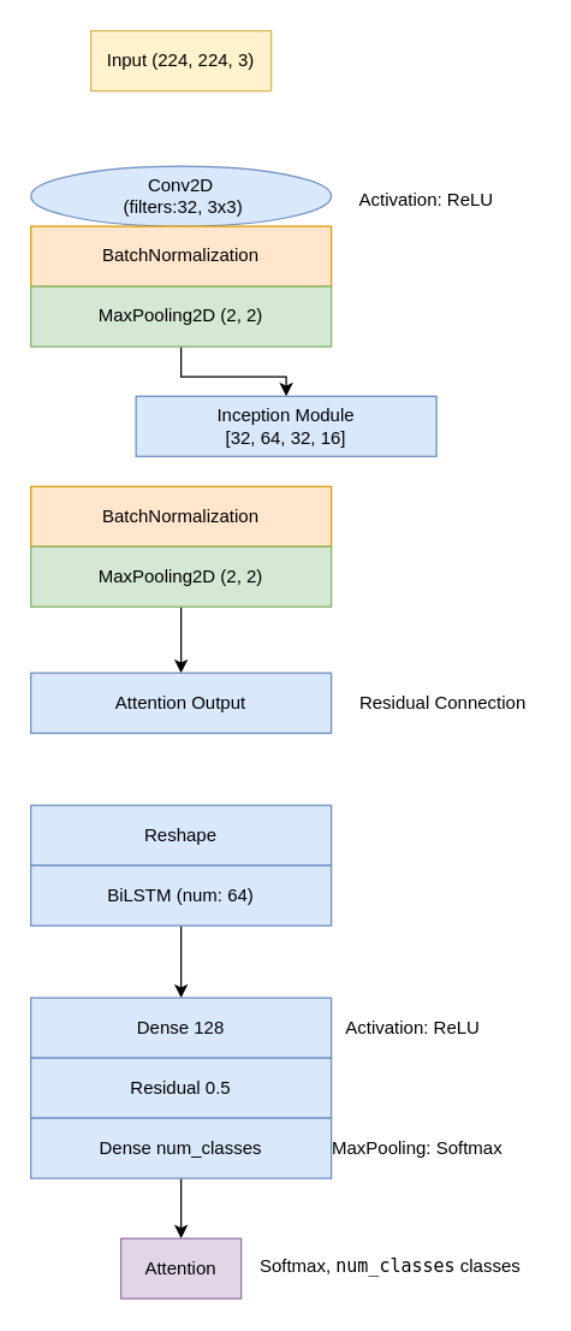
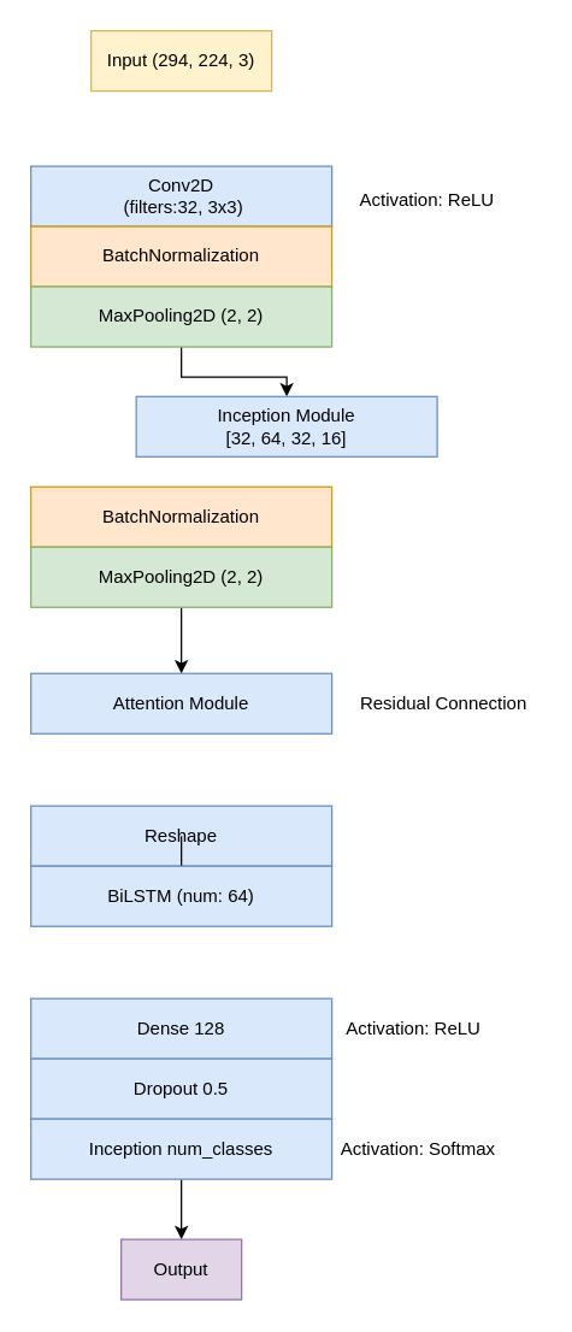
  <mxCell id="0" />
  <mxCell id="1" parent="0" />
- <mxCell id="2" value="Input (224, 224, 3)" style="rounded=0;whiteSpace=wrap;html=1;fillColor=#fff2cc;strokeColor=#d6b656;" vertex="1" parent="1"><mxGeometry x="60" y="20" width="120" height="40" as="geometry" /></mxCell>
- <mxCell id="3" value="Conv2D&lt;div&gt;&amp;nbsp;(filters:32, 3x3)&lt;/div&gt;" style="ellipse;whiteSpace=wrap;html=1;fillColor=#dae8fc;strokeColor=#6c8ebf;" vertex="1" parent="1"><mxGeometry x="20" y="110" width="200" height="40" as="geometry" /></mxCell>
+ <mxCell id="2" value="Input (294, 224, 3)" style="rounded=0;whiteSpace=wrap;html=1;fillColor=#fff2cc;strokeColor=#d6b656;" vertex="1" parent="1"><mxGeometry x="60" y="20" width="120" height="40" as="geometry" /></mxCell>
+ <mxCell id="3" value="Conv2D&lt;div&gt;&amp;nbsp;(filters:32, 3x3)&lt;/div&gt;" style="rounded=0;whiteSpace=wrap;html=1;fillColor=#dae8fc;strokeColor=#6c8ebf;" vertex="1" parent="1"><mxGeometry x="20" y="110" width="200" height="40" as="geometry" /></mxCell>
  <mxCell id="4" value="BatchNormalization" style="rounded=0;whiteSpace=wrap;html=1;fillColor=#ffe6cc;strokeColor=#d79b00;" vertex="1" parent="1"><mxGeometry x="20" y="150" width="200" height="40" as="geometry" /></mxCell>
  <mxCell id="5" style="edgeStyle=orthogonalEdgeStyle;rounded=0;orthogonalLoop=1;jettySize=auto;html=1;entryX=0.5;entryY=0;entryDx=0;entryDy=0;" edge="1" parent="1" source="6" target="7"><mxGeometry relative="1" as="geometry" /></mxCell>
  <mxCell id="6" value="MaxPooling2D (2, 2)" style="rounded=0;whiteSpace=wrap;html=1;fillColor=#d5e8d4;strokeColor=#82b366;" vertex="1" parent="1"><mxGeometry x="20" y="190" width="200" height="40" as="geometry" /></mxCell>
  <mxCell id="7" value="Inception Module&lt;div&gt;[32, 64, 32, 16]&lt;/div&gt;" style="rounded=0;whiteSpace=wrap;html=1;fillColor=#dae8fc;strokeColor=#6c8ebf;" vertex="1" parent="1"><mxGeometry x="90" y="263" width="200" height="40" as="geometry" /></mxCell>
  <mxCell id="8" value="BatchNormalization" style="rounded=0;whiteSpace=wrap;html=1;fillColor=#ffe6cc;strokeColor=#d79b00;" vertex="1" parent="1"><mxGeometry x="20" y="323" width="200" height="40" as="geometry" /></mxCell>
  <mxCell id="9" style="edgeStyle=orthogonalEdgeStyle;rounded=0;orthogonalLoop=1;jettySize=auto;html=1;entryX=0.5;entryY=0;entryDx=0;entryDy=0;" edge="1" parent="1" source="10" target="11"><mxGeometry relative="1" as="geometry" /></mxCell>
  <mxCell id="10" value="MaxPooling2D (2, 2)" style="rounded=0;whiteSpace=wrap;html=1;fillColor=#d5e8d4;strokeColor=#82b366;" vertex="1" parent="1"><mxGeometry x="20" y="363" width="200" height="40" as="geometry" /></mxCell>
- <mxCell id="11" value="Attention Output" style="rounded=0;whiteSpace=wrap;html=1;fillColor=#dae8fc;strokeColor=#6c8ebf;" vertex="1" parent="1"><mxGeometry x="20" y="447" width="200" height="40" as="geometry" /></mxCell>
+ <mxCell id="11" value="Attention Module" style="rounded=0;whiteSpace=wrap;html=1;fillColor=#dae8fc;strokeColor=#6c8ebf;" vertex="1" parent="1"><mxGeometry x="20" y="447" width="200" height="40" as="geometry" /></mxCell>
  <mxCell id="12" value="Activation: ReLU" style="text;html=1;align=center;verticalAlign=middle;resizable=0;points=[];autosize=1;strokeColor=none;fillColor=none;" vertex="1" parent="1"><mxGeometry x="229" y="120" width="107" height="26" as="geometry" /></mxCell>
  <mxCell id="13" value="Residual Connection" style="text;html=1;align=center;verticalAlign=middle;resizable=0;points=[];autosize=1;strokeColor=none;fillColor=none;" vertex="1" parent="1"><mxGeometry x="229" y="454" width="129" height="26" as="geometry" /></mxCell>
  <mxCell id="14" value="Reshape" style="rounded=0;whiteSpace=wrap;html=1;fillColor=#dae8fc;strokeColor=#6c8ebf;" vertex="1" parent="1"><mxGeometry x="20" y="535" width="200" height="40" as="geometry" /></mxCell>
- <mxCell id="15" style="edgeStyle=orthogonalEdgeStyle;rounded=0;orthogonalLoop=1;jettySize=auto;html=1;entryX=0.5;entryY=0;entryDx=0;entryDy=0;" edge="1" parent="1" source="16" target="17"><mxGeometry relative="1" as="geometry" /></mxCell>
+ <mxCell id="15" style="edgeStyle=orthogonalEdgeStyle;rounded=0;orthogonalLoop=1;jettySize=auto;html=1;" edge="1" parent="1" source="16" target="14"><mxGeometry relative="1" as="geometry" /></mxCell>
  <mxCell id="16" value="BiLSTM (num: 64)" style="rounded=0;whiteSpace=wrap;html=1;fillColor=#dae8fc;strokeColor=#6c8ebf;" vertex="1" parent="1"><mxGeometry x="20" y="575" width="200" height="40" as="geometry" /></mxCell>
  <mxCell id="17" value="Dense 128" style="rounded=0;whiteSpace=wrap;html=1;fillColor=#dae8fc;strokeColor=#6c8ebf;" vertex="1" parent="1"><mxGeometry x="20" y="663" width="200" height="40" as="geometry" /></mxCell>
- <mxCell id="18" value="Residual 0.5" style="rounded=0;whiteSpace=wrap;html=1;fillColor=#dae8fc;strokeColor=#6c8ebf;" vertex="1" parent="1"><mxGeometry x="20" y="703" width="200" height="40" as="geometry" /></mxCell>
+ <mxCell id="18" value="Dropout 0.5" style="rounded=0;whiteSpace=wrap;html=1;fillColor=#dae8fc;strokeColor=#6c8ebf;" vertex="1" parent="1"><mxGeometry x="20" y="703" width="200" height="40" as="geometry" /></mxCell>
  <mxCell id="19" style="edgeStyle=orthogonalEdgeStyle;rounded=0;orthogonalLoop=1;jettySize=auto;html=1;entryX=0.5;entryY=0;entryDx=0;entryDy=0;" edge="1" parent="1" source="20" target="23"><mxGeometry relative="1" as="geometry" /></mxCell>
- <mxCell id="20" value="Dense num_classes" style="rounded=0;whiteSpace=wrap;html=1;fillColor=#dae8fc;strokeColor=#6c8ebf;" vertex="1" parent="1"><mxGeometry x="20" y="743" width="200" height="40" as="geometry" /></mxCell>
+ <mxCell id="20" value="Inception num_classes" style="rounded=0;whiteSpace=wrap;html=1;fillColor=#dae8fc;strokeColor=#6c8ebf;" vertex="1" parent="1"><mxGeometry x="20" y="743" width="200" height="40" as="geometry" /></mxCell>
  <mxCell id="21" value="Activation: ReLU" style="text;html=1;align=center;verticalAlign=middle;resizable=0;points=[];autosize=1;strokeColor=none;fillColor=none;" vertex="1" parent="1"><mxGeometry x="220" y="670" width="107" height="26" as="geometry" /></mxCell>
- <mxCell id="22" value="MaxPooling: Softmax" style="text;html=1;align=center;verticalAlign=middle;resizable=0;points=[];autosize=1;strokeColor=none;fillColor=none;" vertex="1" parent="1"><mxGeometry x="216" y="750" width="121" height="26" as="geometry" /></mxCell>
- <mxCell id="23" value="Attention" style="rounded=0;whiteSpace=wrap;html=1;fillColor=#e1d5e7;strokeColor=#9673a6;" vertex="1" parent="1"><mxGeometry x="80" y="823" width="80" height="40" as="geometry" /></mxCell>
- <mxCell id="24" value="Softmax, &lt;code&gt;num_classes&lt;/code&gt;&amp;nbsp;classes" style="text;html=1;align=center;verticalAlign=middle;resizable=0;points=[];autosize=1;strokeColor=none;fillColor=none;" vertex="1" parent="1"><mxGeometry x="170" y="828" width="178" height="27" as="geometry" /></mxCell>
+ <mxCell id="22" value="Activation: Softmax" style="text;html=1;align=center;verticalAlign=middle;resizable=0;points=[];autosize=1;strokeColor=none;fillColor=none;" vertex="1" parent="1"><mxGeometry x="216" y="750" width="121" height="26" as="geometry" /></mxCell>
+ <mxCell id="23" value="Output" style="rounded=0;whiteSpace=wrap;html=1;fillColor=#e1d5e7;strokeColor=#9673a6;" vertex="1" parent="1"><mxGeometry x="80" y="823" width="80" height="40" as="geometry" /></mxCell>
